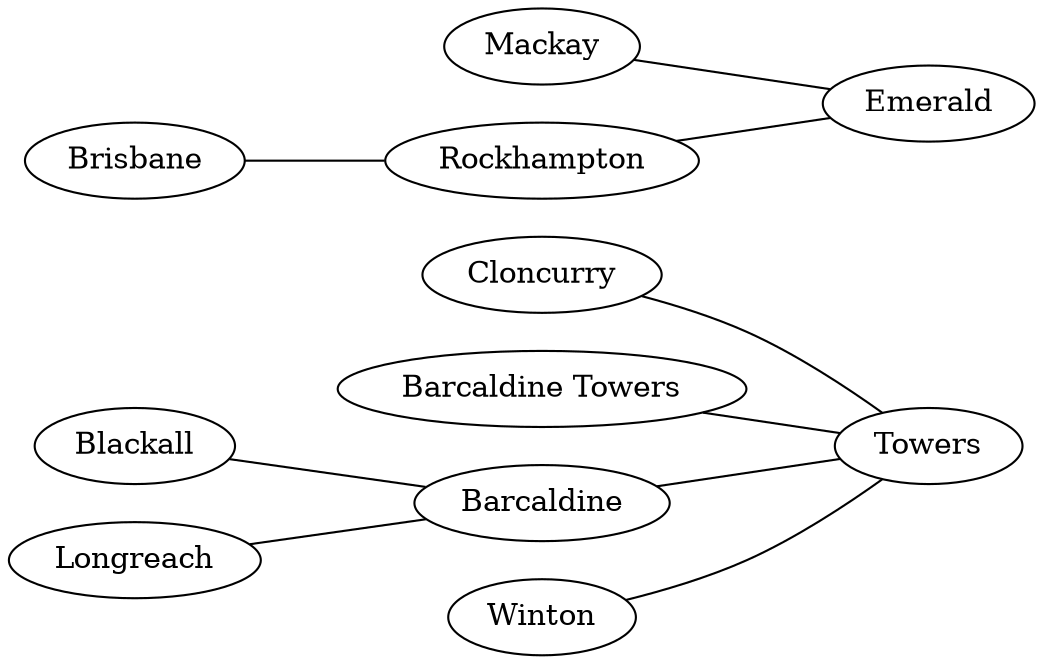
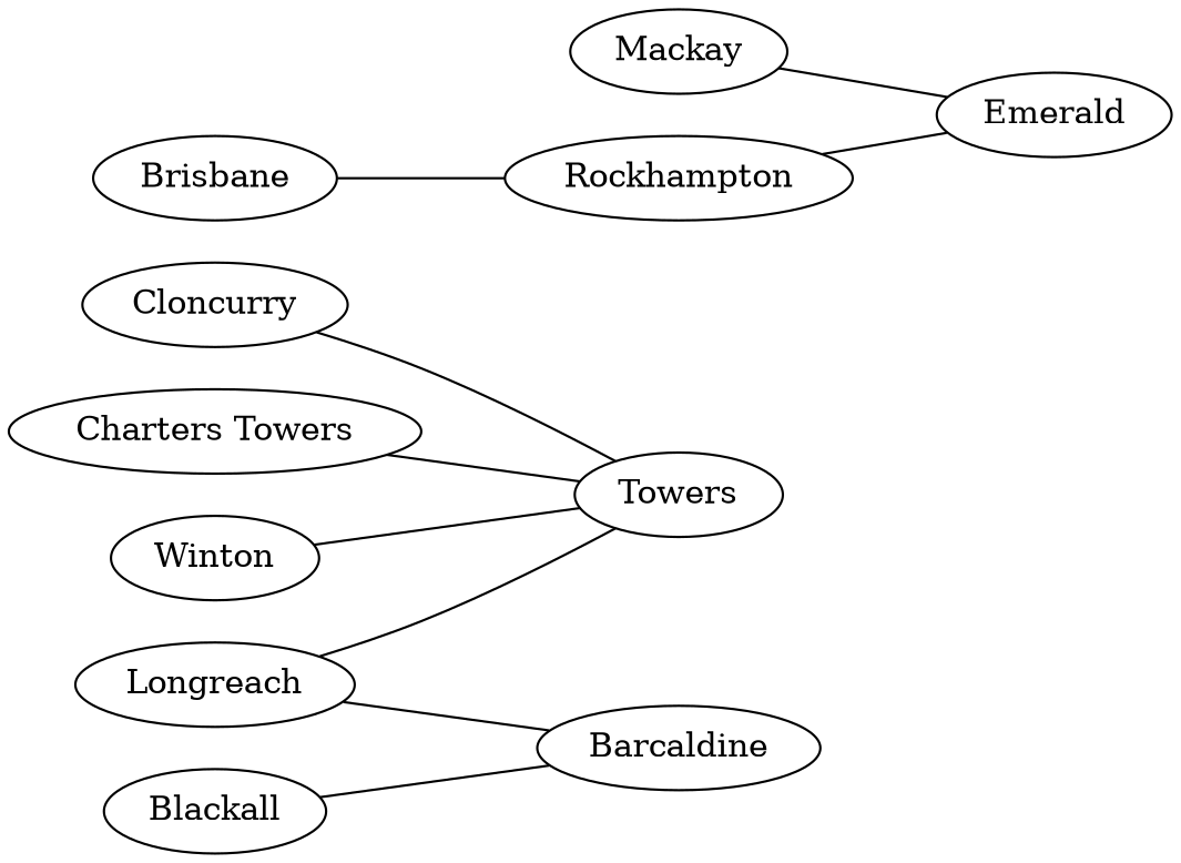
  graph {
    fontname="DejaVu Serif"
    rankdir=LR
    node [fontname="DejaVu Serif"]
    edge [fontname="DejaVu Serif"]
    n1 [label=Towers]
    Cloncurry
-   "Charters Towers" [label="Barcaldine Towers"]
+   "Charters Towers"
    Barcaldine
    Winton
    Blackall
    Longreach
    Mackay
    Emerald
    Rockhampton
    Brisbane
    Cloncurry -- n1
    "Charters Towers" -- n1
-   Barcaldine -- n1
+   Longreach -- n1
    Winton -- n1
    Blackall -- Barcaldine
    Longreach -- Barcaldine
    Mackay -- Emerald
    Rockhampton -- Emerald
    Brisbane -- Rockhampton
  }
